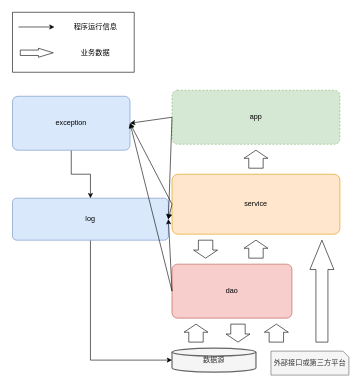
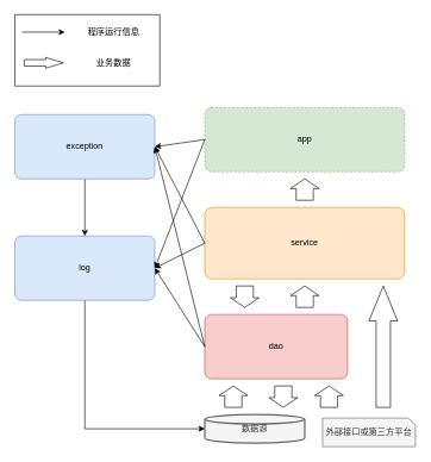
  <mxCell id="0" />
  <mxCell id="1" parent="0" />
  <mxCell id="2" value="数据源" style="strokeWidth=2;html=1;shape=mxgraph.flowchart.database;whiteSpace=wrap;fillColor=#f5f5f5;strokeColor=#666666;fontColor=#333333;" parent="1" vertex="1"><mxGeometry x="286" y="580" width="140" height="40" as="geometry" /></mxCell>
  <mxCell id="3" value="dao" style="rounded=1;arcSize=10;whiteSpace=wrap;html=1;align=center;fillColor=#f8cecc;strokeColor=#b85450;" parent="1" vertex="1"><mxGeometry x="286" y="440" width="200" height="90" as="geometry" /></mxCell>
  <mxCell id="4" value="外部接口或第三方平台" style="shape=card;whiteSpace=wrap;html=1;rounded=0;direction=south;size=10;fillColor=#f5f5f5;strokeColor=#666666;fontColor=#333333;" parent="1" vertex="1"><mxGeometry x="451" y="585" width="130" height="40" as="geometry" /></mxCell>
  <mxCell id="5" value="service" style="rounded=1;arcSize=10;whiteSpace=wrap;html=1;align=center;fillColor=#ffe6cc;strokeColor=#d79b00;" parent="1" vertex="1"><mxGeometry x="286" y="290" width="280" height="100" as="geometry" /></mxCell>
  <mxCell id="6" value="app" style="rounded=1;arcSize=10;whiteSpace=wrap;html=1;align=center;fillColor=#d5e8d4;strokeColor=#82b366;dashed=1;" parent="1" vertex="1"><mxGeometry x="286" y="150" width="280" height="90" as="geometry" /></mxCell>
  <mxCell id="7" value="" style="shape=singleArrow;direction=north;whiteSpace=wrap;html=1;rounded=0;arrowWidth=0.6;arrowSize=0.45;" parent="1" vertex="1"><mxGeometry x="306" y="540" width="40" height="30" as="geometry" /></mxCell>
  <mxCell id="8" value="" style="shape=singleArrow;direction=south;whiteSpace=wrap;html=1;rounded=0;arrowWidth=0.6;arrowSize=0.45;" parent="1" vertex="1"><mxGeometry x="376" y="540" width="40" height="30" as="geometry" /></mxCell>
  <mxCell id="9" value="" style="shape=singleArrow;direction=north;whiteSpace=wrap;html=1;rounded=0;arrowWidth=0.6;arrowSize=0.45;" parent="1" vertex="1"><mxGeometry x="440" y="540" width="40" height="30" as="geometry" /></mxCell>
  <mxCell id="10" value="" style="shape=singleArrow;direction=north;whiteSpace=wrap;html=1;rounded=0;arrowWidth=0.5;arrowSize=0.288;" parent="1" vertex="1"><mxGeometry x="516" y="400" width="40" height="170" as="geometry" /></mxCell>
  <mxCell id="11" value="" style="shape=singleArrow;direction=north;whiteSpace=wrap;html=1;rounded=0;arrowWidth=0.6;arrowSize=0.45;" parent="1" vertex="1"><mxGeometry x="406" y="400" width="40" height="30" as="geometry" /></mxCell>
  <mxCell id="12" value="" style="shape=singleArrow;direction=north;whiteSpace=wrap;html=1;rounded=0;arrowWidth=0.6;arrowSize=0.45;" parent="1" vertex="1"><mxGeometry x="406" y="250" width="40" height="30" as="geometry" /></mxCell>
  <mxCell id="13" value="" style="shape=singleArrow;direction=south;whiteSpace=wrap;html=1;rounded=0;arrowWidth=0.6;arrowSize=0.45;" parent="1" vertex="1"><mxGeometry x="322" y="400" width="40" height="30" as="geometry" /></mxCell>
  <mxCell id="14" style="edgeStyle=orthogonalEdgeStyle;rounded=0;orthogonalLoop=1;jettySize=auto;html=1;entryX=0;entryY=0.5;entryDx=0;entryDy=0;entryPerimeter=0;exitX=0.5;exitY=1;exitDx=0;exitDy=0;" parent="1" source="15" target="2" edge="1"><mxGeometry relative="1" as="geometry" /></mxCell>
- <mxCell id="15" value="log" style="rounded=1;arcSize=10;whiteSpace=wrap;html=1;align=center;fillColor=#dae8fc;strokeColor=#6c8ebf;" parent="1" vertex="1"><mxGeometry x="20" y="330" width="260" height="70" as="geometry" /></mxCell>
+ <mxCell id="15" value="log" style="rounded=1;arcSize=10;whiteSpace=wrap;html=1;align=center;fillColor=#dae8fc;strokeColor=#6c8ebf;" parent="1" vertex="1"><mxGeometry x="20" y="330" width="196" height="90" as="geometry" /></mxCell>
  <mxCell id="16" style="edgeStyle=orthogonalEdgeStyle;rounded=0;orthogonalLoop=1;jettySize=auto;html=1;" parent="1" source="17" target="15" edge="1"><mxGeometry relative="1" as="geometry" /></mxCell>
  <mxCell id="17" value="exception" style="rounded=1;arcSize=10;whiteSpace=wrap;html=1;align=center;fillColor=#dae8fc;strokeColor=#6c8ebf;" parent="1" vertex="1"><mxGeometry x="20" y="160" width="196" height="90" as="geometry" /></mxCell>
  <mxCell id="18" style="rounded=0;orthogonalLoop=1;jettySize=auto;html=1;entryX=1;entryY=0.5;entryDx=0;entryDy=0;exitX=0;exitY=0.5;exitDx=0;exitDy=0;" parent="1" source="5" target="17" edge="1"><mxGeometry relative="1" as="geometry"><mxPoint x="296" y="177.01" as="sourcePoint" /><mxPoint x="148" y="250" as="targetPoint" /></mxGeometry></mxCell>
  <mxCell id="19" style="rounded=0;orthogonalLoop=1;jettySize=auto;html=1;entryX=1;entryY=0.5;entryDx=0;entryDy=0;exitX=0;exitY=0.5;exitDx=0;exitDy=0;" parent="1" source="6" target="17" edge="1"><mxGeometry relative="1" as="geometry"><mxPoint x="659" y="312.5" as="sourcePoint" /><mxPoint x="589" y="180" as="targetPoint" /></mxGeometry></mxCell>
  <mxCell id="20" style="rounded=0;orthogonalLoop=1;jettySize=auto;html=1;entryX=1;entryY=0.5;entryDx=0;entryDy=0;exitX=0;exitY=0.5;exitDx=0;exitDy=0;" parent="1" source="6" target="15" edge="1"><mxGeometry relative="1" as="geometry"><mxPoint x="296" y="205" as="sourcePoint" /><mxPoint x="226" y="215" as="targetPoint" /></mxGeometry></mxCell>
  <mxCell id="21" style="rounded=0;orthogonalLoop=1;jettySize=auto;html=1;entryX=1;entryY=0.5;entryDx=0;entryDy=0;exitX=0;exitY=0.5;exitDx=0;exitDy=0;" parent="1" source="5" target="15" edge="1"><mxGeometry relative="1" as="geometry"><mxPoint x="296" y="325" as="sourcePoint" /><mxPoint x="226" y="237.5" as="targetPoint" /></mxGeometry></mxCell>
  <mxCell id="22" style="rounded=0;orthogonalLoop=1;jettySize=auto;html=1;exitX=0;exitY=0.5;exitDx=0;exitDy=0;entryX=1;entryY=0.5;entryDx=0;entryDy=0;" parent="1" source="3" target="17" edge="1"><mxGeometry relative="1" as="geometry"><mxPoint x="296" y="350" as="sourcePoint" /><mxPoint x="219" y="220" as="targetPoint" /></mxGeometry></mxCell>
  <mxCell id="23" style="rounded=0;orthogonalLoop=1;jettySize=auto;html=1;exitX=0;exitY=0.5;exitDx=0;exitDy=0;entryX=1;entryY=0.5;entryDx=0;entryDy=0;" parent="1" source="3" target="15" edge="1"><mxGeometry relative="1" as="geometry"><mxPoint x="296" y="495" as="sourcePoint" /><mxPoint x="229" y="230" as="targetPoint" /></mxGeometry></mxCell>
  <mxCell id="24" value="" style="swimlane;startSize=0;" parent="1" vertex="1"><mxGeometry x="20" y="20" width="203" height="100" as="geometry"><mxRectangle x="207" y="40" width="50" height="40" as="alternateBounds" /></mxGeometry></mxCell>
  <mxCell id="25" style="rounded=0;orthogonalLoop=1;jettySize=auto;html=1;" parent="24" edge="1"><mxGeometry relative="1" as="geometry"><mxPoint x="10" y="24.5" as="sourcePoint" /><mxPoint x="70" y="24.5" as="targetPoint" /></mxGeometry></mxCell>
  <mxCell id="26" value="程序运行信息" style="text;html=1;align=center;verticalAlign=middle;resizable=0;points=[];autosize=1;strokeColor=none;fillColor=none;" parent="24" vertex="1"><mxGeometry x="93" y="15" width="90" height="20" as="geometry" /></mxCell>
  <mxCell id="27" value="" style="shape=singleArrow;direction=east;whiteSpace=wrap;html=1;rounded=0;arrowWidth=0.6;arrowSize=0.45;" parent="24" vertex="1"><mxGeometry x="13" y="60" width="55" height="15" as="geometry" /></mxCell>
  <mxCell id="28" value="业务数据" style="text;html=1;align=center;verticalAlign=middle;resizable=0;points=[];autosize=1;strokeColor=none;fillColor=none;" parent="24" vertex="1"><mxGeometry x="108" y="57.5" width="60" height="20" as="geometry" /></mxCell>
